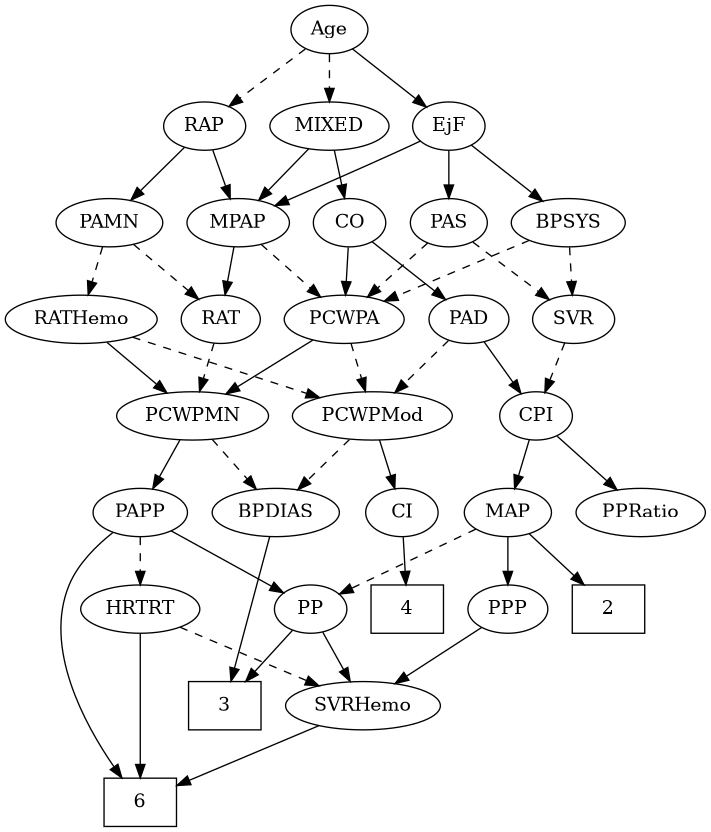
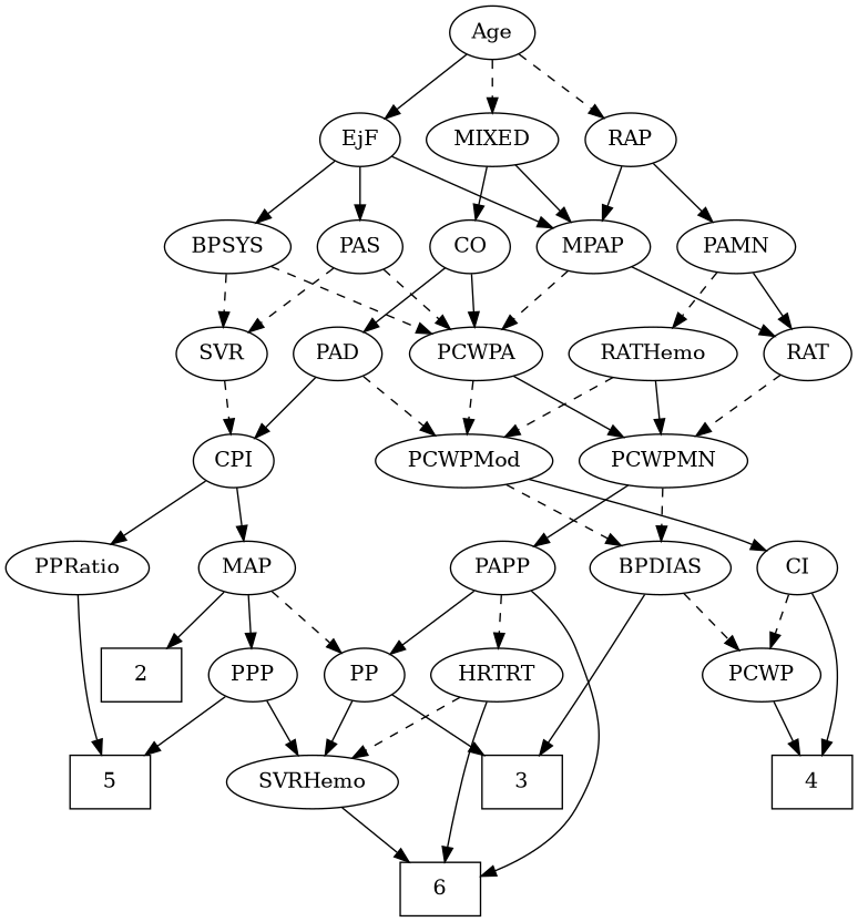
  strict digraph {
    edge [style=solid]
    n1 [height=0.5 label=6 shape=box width=0.75]
    2 [height=0.5 shape=box width=0.75]
    3 [height=0.5 shape=box width=0.75]
    4 [height=0.5 shape=box width=0.75]
+   5 [height=0.5 shape=box width=0.75]
    Age [height=0.5 width=0.75]
    EjF [height=0.5 width=0.75]
    RAP [height=0.5 width=0.77632]
    MIXED [height=0.5 width=1.1193]
    MPAP [height=0.5 width=0.97491]
    BPSYS [height=0.5 width=1.0471]
    PAS [height=0.5 width=0.75]
    PAMN [height=0.5 width=1.011]
    CO [height=0.5 width=0.75]
    RAT [height=0.5 width=0.75827]
    PCWPA [height=0.5 width=1.1555]
    SVR [height=0.5 width=0.77632]
    RATHemo [height=0.5 width=1.3721]
    PAD [height=0.5 width=0.79437]
    PCWPMN [height=0.5 width=1.3902]
    PCWPMod [height=0.5 width=1.4443]
    CPI [height=0.5 width=0.75]
    BPDIAS [height=0.5 width=1.1735]
    PAPP [height=0.5 width=0.88464]
    CI [height=0.5 width=0.75]
    MAP [height=0.5 width=0.84854]
    PPRatio [height=0.5 width=1.1013]
    PP [height=0.5 width=0.75]
    PPP [height=0.5 width=0.75]
+   PCWP [height=0.5 width=0.97491]
    HRTRT [height=0.5 width=1.1013]
    SVRHemo [height=0.5 width=1.3902]
    Age -> EjF
    Age -> RAP [style=dashed]
    Age -> MIXED [style=dashed]
    EjF -> MPAP
    EjF -> BPSYS
    EjF -> PAS
    RAP -> MPAP
    RAP -> PAMN
    MIXED -> MPAP
    MIXED -> CO
    MPAP -> RAT
    MPAP -> PCWPA [style=dashed]
    BPSYS -> PCWPA [style=dashed]
    BPSYS -> SVR [style=dashed]
    PAS -> PCWPA [style=dashed]
    PAS -> SVR [style=dashed]
-   PAMN -> RAT [style=dashed]
+   PAMN -> RAT
    PAMN -> RATHemo [style=dashed]
    CO -> PCWPA
    CO -> PAD
    RAT -> PCWPMN [style=dashed]
    PCWPA -> PCWPMN
    PCWPA -> PCWPMod [style=dashed]
    SVR -> CPI [style=dashed]
    RATHemo -> PCWPMN
    RATHemo -> PCWPMod [style=dashed]
    PAD -> PCWPMod [style=dashed]
    PAD -> CPI
    PCWPMN -> BPDIAS [style=dashed]
    PCWPMN -> PAPP
    PCWPMod -> BPDIAS [style=dashed]
    PCWPMod -> CI
    CPI -> MAP
    CPI -> PPRatio
    BPDIAS -> 3
+   BPDIAS -> PCWP [style=dashed]
    PAPP -> n1
    PAPP -> PP
    PAPP -> HRTRT [style=dashed]
    CI -> 4
+   CI -> PCWP [style=dashed]
    MAP -> 2
    MAP -> PP [style=dashed]
    MAP -> PPP
+   PPRatio -> 5
    PP -> 3
    PP -> SVRHemo
+   PPP -> 5
    PPP -> SVRHemo
+   PCWP -> 4
    HRTRT -> n1
    HRTRT -> SVRHemo [style=dashed]
    SVRHemo -> n1
  }
